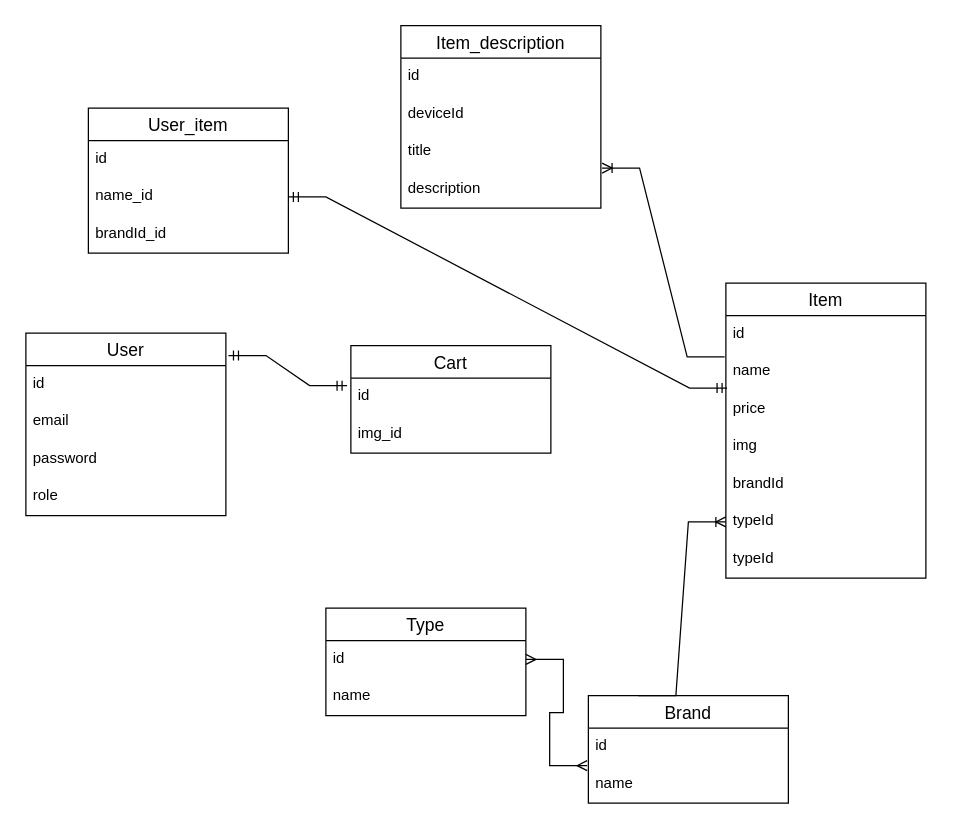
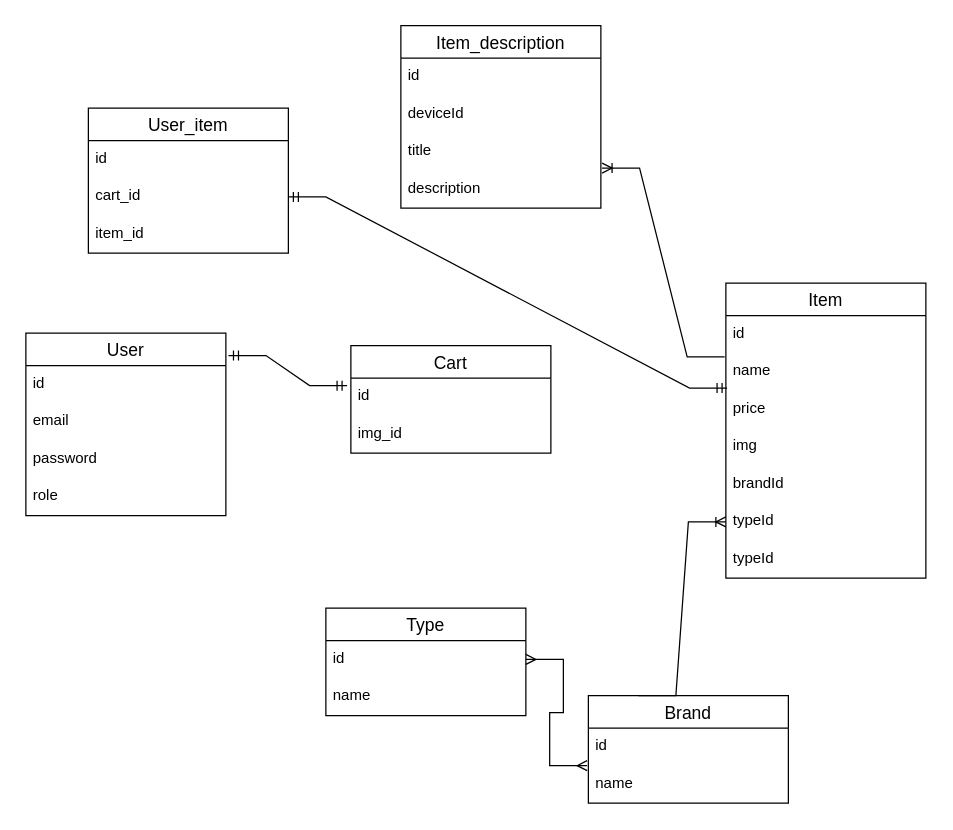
  <mxCell id="0" />
  <mxCell id="1" parent="0" />
  <mxCell id="2" value="User" style="swimlane;fontStyle=0;childLayout=stackLayout;horizontal=1;startSize=26;horizontalStack=0;resizeParent=1;resizeParentMax=0;resizeLast=0;collapsible=1;marginBottom=0;align=center;fontSize=14;" parent="1" vertex="1"><mxGeometry x="20" y="266" width="160" height="146" as="geometry" /></mxCell>
  <mxCell id="3" value="id" style="text;strokeColor=none;fillColor=none;spacingLeft=4;spacingRight=4;overflow=hidden;rotatable=0;points=[[0,0.5],[1,0.5]];portConstraint=eastwest;fontSize=12;" parent="2" vertex="1"><mxGeometry y="26" width="160" height="30" as="geometry" /></mxCell>
  <mxCell id="4" value="email" style="text;strokeColor=none;fillColor=none;spacingLeft=4;spacingRight=4;overflow=hidden;rotatable=0;points=[[0,0.5],[1,0.5]];portConstraint=eastwest;fontSize=12;" parent="2" vertex="1"><mxGeometry y="56" width="160" height="30" as="geometry" /></mxCell>
  <mxCell id="5" value="password" style="text;strokeColor=none;fillColor=none;spacingLeft=4;spacingRight=4;overflow=hidden;rotatable=0;points=[[0,0.5],[1,0.5]];portConstraint=eastwest;fontSize=12;" parent="2" vertex="1"><mxGeometry y="86" width="160" height="30" as="geometry" /></mxCell>
  <mxCell id="6" value="role" style="text;strokeColor=none;fillColor=none;spacingLeft=4;spacingRight=4;overflow=hidden;rotatable=0;points=[[0,0.5],[1,0.5]];portConstraint=eastwest;fontSize=12;" parent="2" vertex="1"><mxGeometry y="116" width="160" height="30" as="geometry" /></mxCell>
  <mxCell id="7" value="Cart" style="swimlane;fontStyle=0;childLayout=stackLayout;horizontal=1;startSize=26;horizontalStack=0;resizeParent=1;resizeParentMax=0;resizeLast=0;collapsible=1;marginBottom=0;align=center;fontSize=14;" parent="1" vertex="1"><mxGeometry x="280" y="276" width="160" height="86" as="geometry" /></mxCell>
  <mxCell id="8" value="id" style="text;strokeColor=none;fillColor=none;spacingLeft=4;spacingRight=4;overflow=hidden;rotatable=0;points=[[0,0.5],[1,0.5]];portConstraint=eastwest;fontSize=12;" parent="7" vertex="1"><mxGeometry y="26" width="160" height="30" as="geometry" /></mxCell>
  <mxCell id="9" value="img_id" style="text;strokeColor=none;fillColor=none;spacingLeft=4;spacingRight=4;overflow=hidden;rotatable=0;points=[[0,0.5],[1,0.5]];portConstraint=eastwest;fontSize=12;" parent="7" vertex="1"><mxGeometry y="56" width="160" height="30" as="geometry" /></mxCell>
  <mxCell id="10" value="" style="edgeStyle=entityRelationEdgeStyle;fontSize=12;html=1;endArrow=ERmandOne;startArrow=ERmandOne;rounded=0;entryX=-0.019;entryY=0.2;entryDx=0;entryDy=0;exitX=1.013;exitY=0.123;exitDx=0;exitDy=0;exitPerimeter=0;entryPerimeter=0;" parent="1" source="2" target="8" edge="1"><mxGeometry width="100" height="100" relative="1" as="geometry"><mxPoint x="340" y="386" as="sourcePoint" /><mxPoint x="440" y="286" as="targetPoint" /></mxGeometry></mxCell>
  <mxCell id="11" value="Item" style="swimlane;fontStyle=0;childLayout=stackLayout;horizontal=1;startSize=26;horizontalStack=0;resizeParent=1;resizeParentMax=0;resizeLast=0;collapsible=1;marginBottom=0;align=center;fontSize=14;" parent="1" vertex="1"><mxGeometry x="580" y="226" width="160" height="236" as="geometry" /></mxCell>
  <mxCell id="12" value="id" style="text;strokeColor=none;fillColor=none;spacingLeft=4;spacingRight=4;overflow=hidden;rotatable=0;points=[[0,0.5],[1,0.5]];portConstraint=eastwest;fontSize=12;" parent="11" vertex="1"><mxGeometry y="26" width="160" height="30" as="geometry" /></mxCell>
  <mxCell id="13" value="name" style="text;strokeColor=none;fillColor=none;spacingLeft=4;spacingRight=4;overflow=hidden;rotatable=0;points=[[0,0.5],[1,0.5]];portConstraint=eastwest;fontSize=12;" parent="11" vertex="1"><mxGeometry y="56" width="160" height="30" as="geometry" /></mxCell>
  <mxCell id="14" value="price" style="text;strokeColor=none;fillColor=none;spacingLeft=4;spacingRight=4;overflow=hidden;rotatable=0;points=[[0,0.5],[1,0.5]];portConstraint=eastwest;fontSize=12;" parent="11" vertex="1"><mxGeometry y="86" width="160" height="30" as="geometry" /></mxCell>
  <mxCell id="15" value="img&#10;" style="text;strokeColor=none;fillColor=none;spacingLeft=4;spacingRight=4;overflow=hidden;rotatable=0;points=[[0,0.5],[1,0.5]];portConstraint=eastwest;fontSize=12;" parent="11" vertex="1"><mxGeometry y="116" width="160" height="30" as="geometry" /></mxCell>
  <mxCell id="16" value="brandId" style="text;strokeColor=none;fillColor=none;spacingLeft=4;spacingRight=4;overflow=hidden;rotatable=0;points=[[0,0.5],[1,0.5]];portConstraint=eastwest;fontSize=12;" parent="11" vertex="1"><mxGeometry y="146" width="160" height="30" as="geometry" /></mxCell>
  <mxCell id="17" value="typeId" style="text;strokeColor=none;fillColor=none;spacingLeft=4;spacingRight=4;overflow=hidden;rotatable=0;points=[[0,0.5],[1,0.5]];portConstraint=eastwest;fontSize=12;" parent="11" vertex="1"><mxGeometry y="176" width="160" height="30" as="geometry" /></mxCell>
  <mxCell id="18" value="typeId" style="text;strokeColor=none;fillColor=none;spacingLeft=4;spacingRight=4;overflow=hidden;rotatable=0;points=[[0,0.5],[1,0.5]];portConstraint=eastwest;fontSize=12;" parent="11" vertex="1"><mxGeometry y="206" width="160" height="30" as="geometry" /></mxCell>
  <mxCell id="19" value="Type" style="swimlane;fontStyle=0;childLayout=stackLayout;horizontal=1;startSize=26;horizontalStack=0;resizeParent=1;resizeParentMax=0;resizeLast=0;collapsible=1;marginBottom=0;align=center;fontSize=14;" parent="1" vertex="1"><mxGeometry x="260" y="486" width="160" height="86" as="geometry" /></mxCell>
  <mxCell id="20" value="id" style="text;strokeColor=none;fillColor=none;spacingLeft=4;spacingRight=4;overflow=hidden;rotatable=0;points=[[0,0.5],[1,0.5]];portConstraint=eastwest;fontSize=12;" parent="19" vertex="1"><mxGeometry y="26" width="160" height="30" as="geometry" /></mxCell>
  <mxCell id="21" value="name" style="text;strokeColor=none;fillColor=none;spacingLeft=4;spacingRight=4;overflow=hidden;rotatable=0;points=[[0,0.5],[1,0.5]];portConstraint=eastwest;fontSize=12;" parent="19" vertex="1"><mxGeometry y="56" width="160" height="30" as="geometry" /></mxCell>
  <mxCell id="22" value="Brand" style="swimlane;fontStyle=0;childLayout=stackLayout;horizontal=1;startSize=26;horizontalStack=0;resizeParent=1;resizeParentMax=0;resizeLast=0;collapsible=1;marginBottom=0;align=center;fontSize=14;" parent="1" vertex="1"><mxGeometry x="470" y="556" width="160" height="86" as="geometry" /></mxCell>
  <mxCell id="23" value="id" style="text;strokeColor=none;fillColor=none;spacingLeft=4;spacingRight=4;overflow=hidden;rotatable=0;points=[[0,0.5],[1,0.5]];portConstraint=eastwest;fontSize=12;" parent="22" vertex="1"><mxGeometry y="26" width="160" height="30" as="geometry" /></mxCell>
  <mxCell id="24" value="name" style="text;strokeColor=none;fillColor=none;spacingLeft=4;spacingRight=4;overflow=hidden;rotatable=0;points=[[0,0.5],[1,0.5]];portConstraint=eastwest;fontSize=12;" parent="22" vertex="1"><mxGeometry y="56" width="160" height="30" as="geometry" /></mxCell>
  <mxCell id="25" value="" style="edgeStyle=entityRelationEdgeStyle;fontSize=12;html=1;endArrow=ERoneToMany;rounded=0;exitX=0.25;exitY=0;exitDx=0;exitDy=0;entryX=0;entryY=0.5;entryDx=0;entryDy=0;" parent="1" source="22" target="17" edge="1"><mxGeometry width="100" height="100" relative="1" as="geometry"><mxPoint x="350" y="496" as="sourcePoint" /><mxPoint x="550" y="446" as="targetPoint" /></mxGeometry></mxCell>
  <mxCell id="26" value="" style="edgeStyle=entityRelationEdgeStyle;fontSize=12;html=1;endArrow=ERmany;startArrow=ERmany;rounded=0;entryX=-0.006;entryY=0;entryDx=0;entryDy=0;entryPerimeter=0;exitX=1;exitY=0.5;exitDx=0;exitDy=0;" parent="1" source="20" target="24" edge="1"><mxGeometry width="100" height="100" relative="1" as="geometry"><mxPoint x="340" y="386" as="sourcePoint" /><mxPoint x="440" y="286" as="targetPoint" /></mxGeometry></mxCell>
  <mxCell id="27" value="Item_description" style="swimlane;fontStyle=0;childLayout=stackLayout;horizontal=1;startSize=26;horizontalStack=0;resizeParent=1;resizeParentMax=0;resizeLast=0;collapsible=1;marginBottom=0;align=center;fontSize=14;" parent="1" vertex="1"><mxGeometry x="320" y="20" width="160" height="146" as="geometry" /></mxCell>
  <mxCell id="28" value="id" style="text;strokeColor=none;fillColor=none;spacingLeft=4;spacingRight=4;overflow=hidden;rotatable=0;points=[[0,0.5],[1,0.5]];portConstraint=eastwest;fontSize=12;" parent="27" vertex="1"><mxGeometry y="26" width="160" height="30" as="geometry" /></mxCell>
  <mxCell id="29" value="deviceId" style="text;strokeColor=none;fillColor=none;spacingLeft=4;spacingRight=4;overflow=hidden;rotatable=0;points=[[0,0.5],[1,0.5]];portConstraint=eastwest;fontSize=12;" parent="27" vertex="1"><mxGeometry y="56" width="160" height="30" as="geometry" /></mxCell>
  <mxCell id="30" value="title" style="text;strokeColor=none;fillColor=none;spacingLeft=4;spacingRight=4;overflow=hidden;rotatable=0;points=[[0,0.5],[1,0.5]];portConstraint=eastwest;fontSize=12;" parent="27" vertex="1"><mxGeometry y="86" width="160" height="30" as="geometry" /></mxCell>
  <mxCell id="31" value="description" style="text;strokeColor=none;fillColor=none;spacingLeft=4;spacingRight=4;overflow=hidden;rotatable=0;points=[[0,0.5],[1,0.5]];portConstraint=eastwest;fontSize=12;" parent="27" vertex="1"><mxGeometry y="116" width="160" height="30" as="geometry" /></mxCell>
  <mxCell id="32" value="" style="edgeStyle=entityRelationEdgeStyle;fontSize=12;html=1;endArrow=ERoneToMany;rounded=0;exitX=-0.006;exitY=0.1;exitDx=0;exitDy=0;exitPerimeter=0;entryX=1.006;entryY=-0.067;entryDx=0;entryDy=0;entryPerimeter=0;" parent="1" source="13" target="31" edge="1"><mxGeometry width="100" height="100" relative="1" as="geometry"><mxPoint x="340" y="386" as="sourcePoint" /><mxPoint x="560" y="206" as="targetPoint" /></mxGeometry></mxCell>
  <mxCell id="33" value="User_item" style="swimlane;fontStyle=0;childLayout=stackLayout;horizontal=1;startSize=26;horizontalStack=0;resizeParent=1;resizeParentMax=0;resizeLast=0;collapsible=1;marginBottom=0;align=center;fontSize=14;" parent="1" vertex="1"><mxGeometry x="70" y="86" width="160" height="116" as="geometry" /></mxCell>
  <mxCell id="34" value="id" style="text;strokeColor=none;fillColor=none;spacingLeft=4;spacingRight=4;overflow=hidden;rotatable=0;points=[[0,0.5],[1,0.5]];portConstraint=eastwest;fontSize=12;" parent="33" vertex="1"><mxGeometry y="26" width="160" height="30" as="geometry" /></mxCell>
- <mxCell id="35" value="name_id" style="text;strokeColor=none;fillColor=none;spacingLeft=4;spacingRight=4;overflow=hidden;rotatable=0;points=[[0,0.5],[1,0.5]];portConstraint=eastwest;fontSize=12;" parent="33" vertex="1"><mxGeometry y="56" width="160" height="30" as="geometry" /></mxCell>
- <mxCell id="36" value="brandId_id" style="text;strokeColor=none;fillColor=none;spacingLeft=4;spacingRight=4;overflow=hidden;rotatable=0;points=[[0,0.5],[1,0.5]];portConstraint=eastwest;fontSize=12;" parent="33" vertex="1"><mxGeometry y="86" width="160" height="30" as="geometry" /></mxCell>
+ <mxCell id="35" value="cart_id" style="text;strokeColor=none;fillColor=none;spacingLeft=4;spacingRight=4;overflow=hidden;rotatable=0;points=[[0,0.5],[1,0.5]];portConstraint=eastwest;fontSize=12;" parent="33" vertex="1"><mxGeometry y="56" width="160" height="30" as="geometry" /></mxCell>
+ <mxCell id="36" value="item_id" style="text;strokeColor=none;fillColor=none;spacingLeft=4;spacingRight=4;overflow=hidden;rotatable=0;points=[[0,0.5],[1,0.5]];portConstraint=eastwest;fontSize=12;" parent="33" vertex="1"><mxGeometry y="86" width="160" height="30" as="geometry" /></mxCell>
  <mxCell id="37" value="" style="edgeStyle=entityRelationEdgeStyle;fontSize=12;html=1;endArrow=ERmandOne;startArrow=ERmandOne;rounded=0;exitX=1;exitY=0.5;exitDx=0;exitDy=0;entryX=0.006;entryY=0.933;entryDx=0;entryDy=0;entryPerimeter=0;" parent="1" source="35" target="13" edge="1"><mxGeometry width="100" height="100" relative="1" as="geometry"><mxPoint x="340" y="306" as="sourcePoint" /><mxPoint x="440" y="206" as="targetPoint" /></mxGeometry></mxCell>
